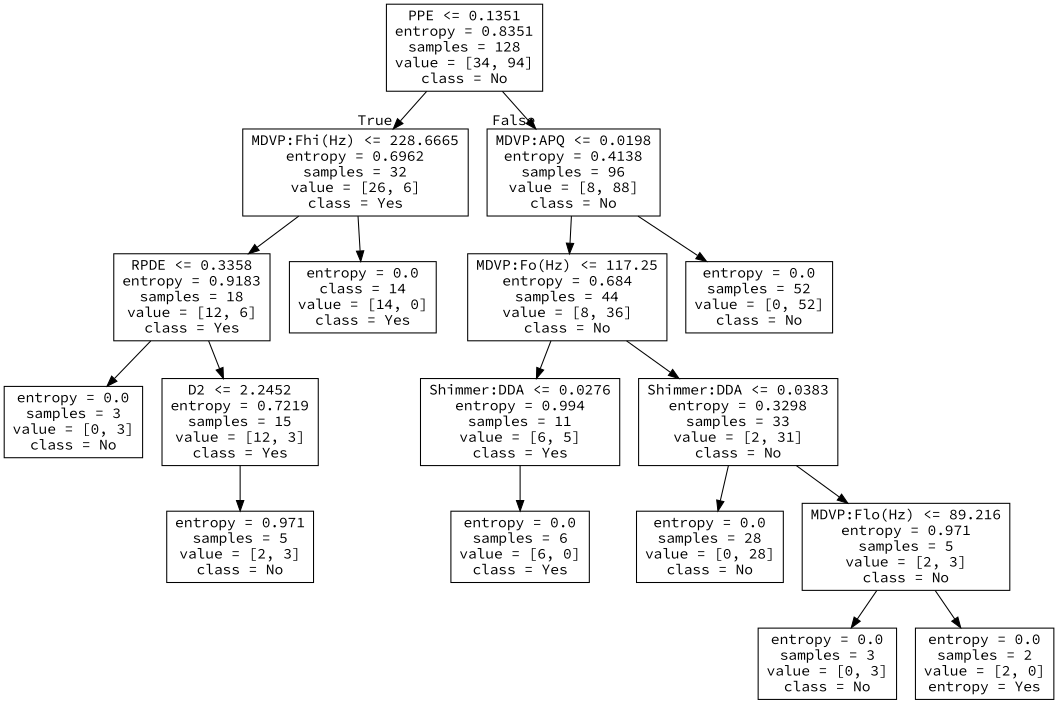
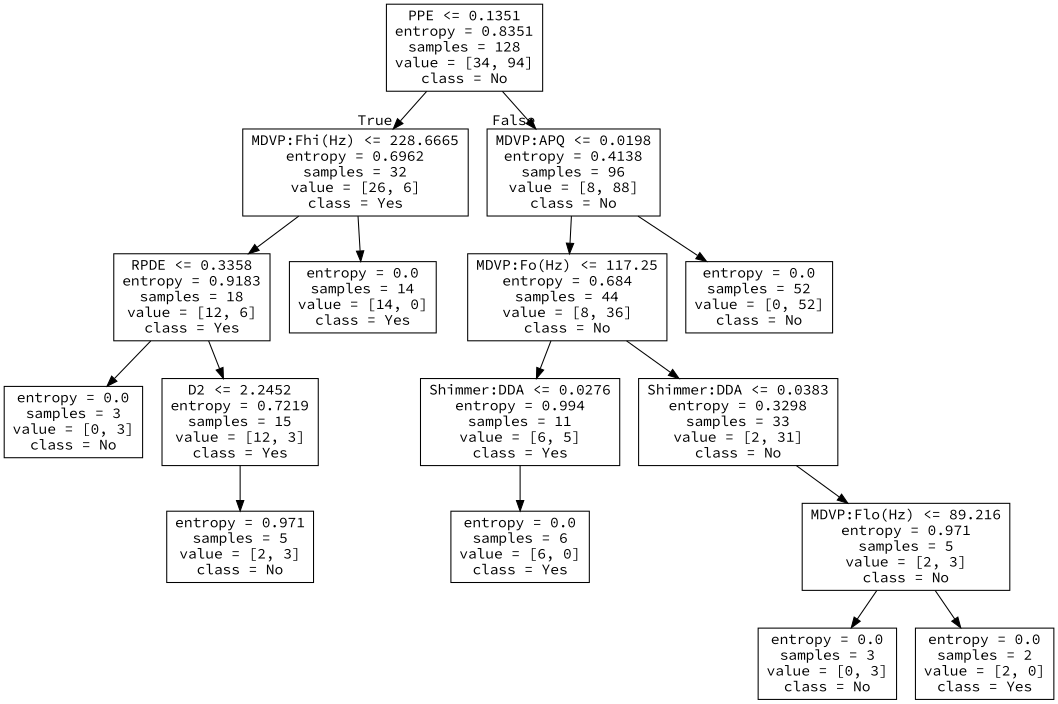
  digraph {
    fontname="Source Code Pro"
    node [fontname="Source Code Pro" shape=box]
    edge [fontname="Source Code Pro"]
    n1 [label="PPE <= 0.1351\nentropy = 0.8351\nsamples = 128\nvalue = [34, 94]\nclass = No"]
    n2 [label="MDVP:Fhi(Hz) <= 228.6665\nentropy = 0.6962\nsamples = 32\nvalue = [26, 6]\nclass = Yes"]
    n3 [label="MDVP:APQ <= 0.0198\nentropy = 0.4138\nsamples = 96\nvalue = [8, 88]\nclass = No"]
    n4 [label="RPDE <= 0.3358\nentropy = 0.9183\nsamples = 18\nvalue = [12, 6]\nclass = Yes"]
-   n5 [label="entropy = 0.0\nclass = 14\nvalue = [14, 0]\nclass = Yes"]
+   n5 [label="entropy = 0.0\nsamples = 14\nvalue = [14, 0]\nclass = Yes"]
    n6 [label="MDVP:Fo(Hz) <= 117.25\nentropy = 0.684\nsamples = 44\nvalue = [8, 36]\nclass = No"]
    n7 [label="entropy = 0.0\nsamples = 52\nvalue = [0, 52]\nclass = No"]
    n8 [label="entropy = 0.0\nsamples = 3\nvalue = [0, 3]\nclass = No"]
    n9 [label="D2 <= 2.2452\nentropy = 0.7219\nsamples = 15\nvalue = [12, 3]\nclass = Yes"]
    n10 [label="entropy = 0.971\nsamples = 5\nvalue = [2, 3]\nclass = No"]
    n11 [label="Shimmer:DDA <= 0.0276\nentropy = 0.994\nsamples = 11\nvalue = [6, 5]\nclass = Yes"]
    n12 [label="Shimmer:DDA <= 0.0383\nentropy = 0.3298\nsamples = 33\nvalue = [2, 31]\nclass = No"]
    n13 [label="entropy = 0.0\nsamples = 6\nvalue = [6, 0]\nclass = Yes"]
-   n14 [label="entropy = 0.0\nsamples = 28\nvalue = [0, 28]\nclass = No"]
    n15 [label="MDVP:Flo(Hz) <= 89.216\nentropy = 0.971\nsamples = 5\nvalue = [2, 3]\nclass = No"]
    n16 [label="entropy = 0.0\nsamples = 3\nvalue = [0, 3]\nclass = No"]
-   n17 [label="entropy = 0.0\nsamples = 2\nvalue = [2, 0]\nentropy = Yes"]
+   n17 [label="entropy = 0.0\nsamples = 2\nvalue = [2, 0]\nclass = Yes"]
    n1 -> n2 [headlabel=True labelangle=45 labeldistance=2.5]
    n1 -> n3 [headlabel=False labelangle=-45 labeldistance=2.5]
    n2 -> n4
    n2 -> n5
    n3 -> n6
    n3 -> n7
    n4 -> n8
    n4 -> n9
    n6 -> n11
    n6 -> n12
    n9 -> n10
    n11 -> n13
-   n12 -> n14
    n12 -> n15
    n15 -> n16
    n15 -> n17
  }
